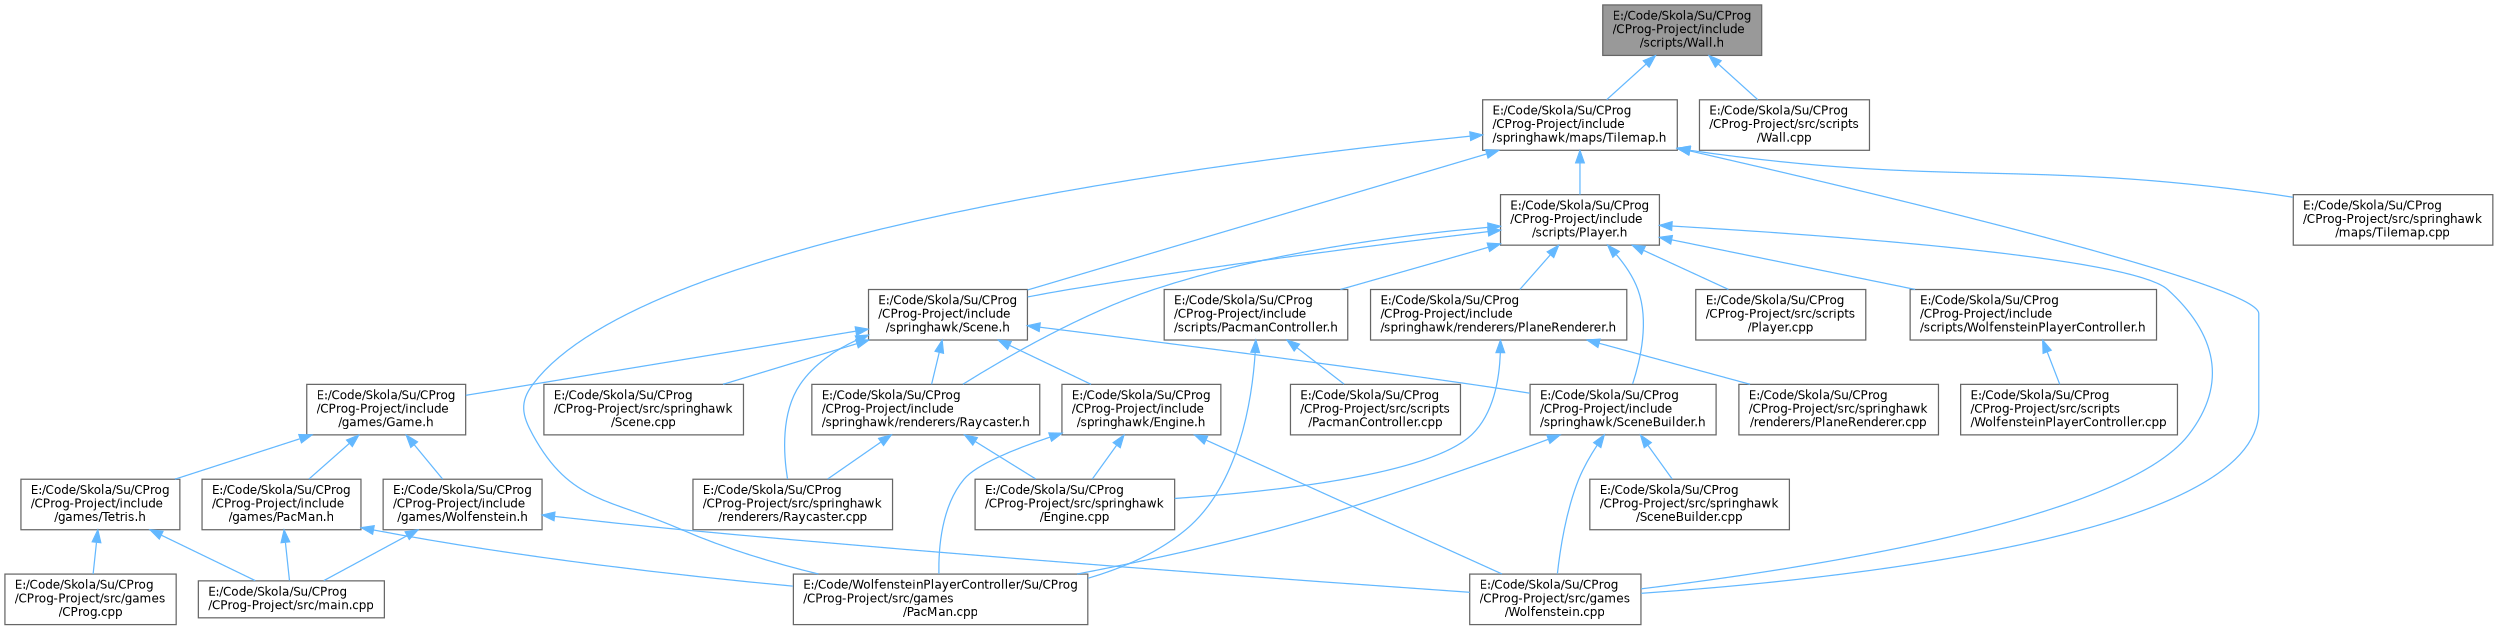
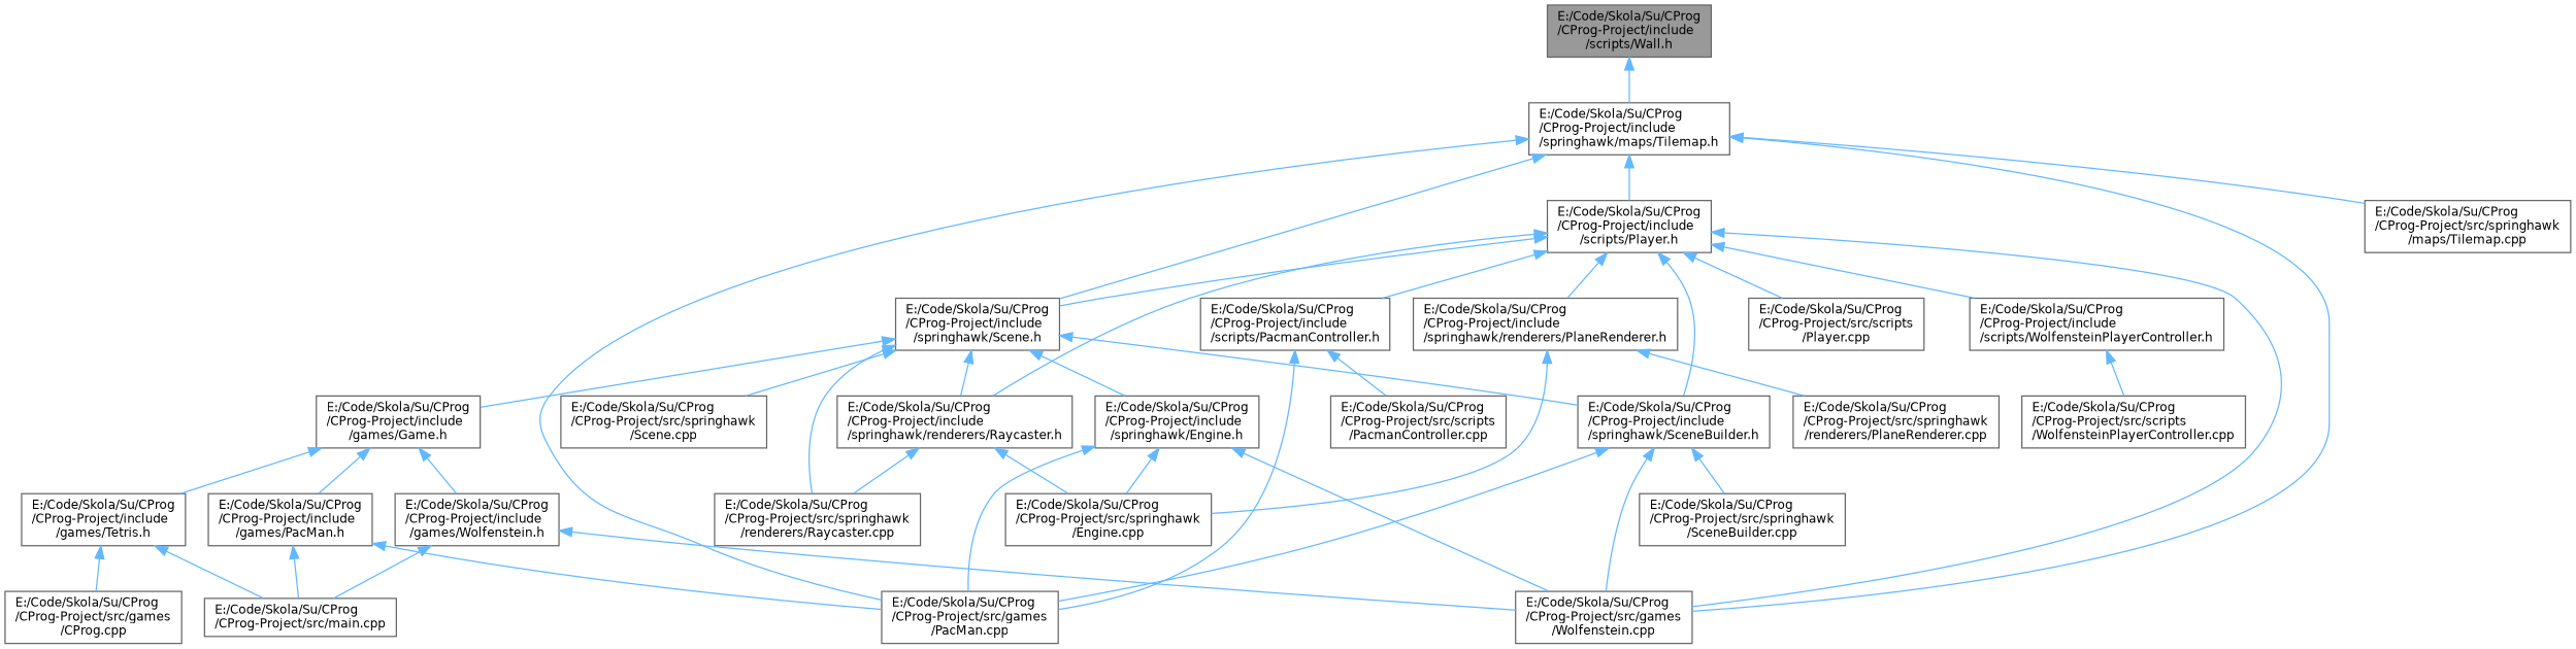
  digraph {
    node [color=grey40 fillcolor=white fontname=Helvetica fontsize=10 shape=box style=filled]
    edge [color=steelblue1 dir=back fontname=Helvetica fontsize=10 labelfontname=Helvetica labelfontsize=10 style=solid]
    n1 [color=gray40 fillcolor=grey60 fontcolor=black height=0.2 label="E:/Code/Skola/Su/CProg\l/CProg-Project/include\l/scripts/Wall.h" width=0.4]
    n2 [height=0.2 label="E:/Code/Skola/Su/CProg\l/CProg-Project/include\l/springhawk/maps/Tilemap.h" width=0.4]
-   n3 [height=0.2 label="E:/Code/Skola/Su/CProg\l/CProg-Project/src/scripts\l/Wall.cpp" width=0.4]
    n4 [height=0.2 label="E:/Code/Skola/Su/CProg\l/CProg-Project/include\l/scripts/Player.h" width=0.4]
-   n5 [height=0.2 label="E:/Code/WolfensteinPlayerController/Su/CProg\l/CProg-Project/src/games\l/PacMan.cpp" width=0.4]
+   n5 [height=0.2 label="E:/Code/Skola/Su/CProg\l/CProg-Project/src/games\l/PacMan.cpp" width=0.4]
    n6 [height=0.2 label="E:/Code/Skola/Su/CProg\l/CProg-Project/include\l/springhawk/Scene.h" width=0.4]
    n7 [height=0.2 label="E:/Code/Skola/Su/CProg\l/CProg-Project/src/games\l/Wolfenstein.cpp" width=0.4]
    n8 [height=0.2 label="E:/Code/Skola/Su/CProg\l/CProg-Project/src/springhawk\l/maps/Tilemap.cpp" width=0.4]
    n9 [height=0.2 label="E:/Code/Skola/Su/CProg\l/CProg-Project/include\l/scripts/PacmanController.h" width=0.4]
    n10 [height=0.2 label="E:/Code/Skola/Su/CProg\l/CProg-Project/include\l/scripts/WolfensteinPlayerController.h" width=0.4]
    n11 [height=0.2 label="E:/Code/Skola/Su/CProg\l/CProg-Project/include\l/springhawk/SceneBuilder.h" width=0.4]
    n12 [height=0.2 label="E:/Code/Skola/Su/CProg\l/CProg-Project/include\l/springhawk/renderers/Raycaster.h" width=0.4]
    n13 [height=0.2 label="E:/Code/Skola/Su/CProg\l/CProg-Project/include\l/springhawk/renderers/PlaneRenderer.h" width=0.4]
    n14 [height=0.2 label="E:/Code/Skola/Su/CProg\l/CProg-Project/src/scripts\l/Player.cpp" width=0.4]
    n15 [height=0.2 label="E:/Code/Skola/Su/CProg\l/CProg-Project/include\l/games/Game.h" width=0.4]
    n16 [height=0.2 label="E:/Code/Skola/Su/CProg\l/CProg-Project/include\l/springhawk/Engine.h" width=0.4]
    n17 [height=0.2 label="E:/Code/Skola/Su/CProg\l/CProg-Project/src/springhawk\l/renderers/Raycaster.cpp" width=0.4]
    n18 [height=0.2 label="E:/Code/Skola/Su/CProg\l/CProg-Project/src/springhawk\l/Scene.cpp" width=0.4]
    n19 [height=0.2 label="E:/Code/Skola/Su/CProg\l/CProg-Project/src/scripts\l/PacmanController.cpp" width=0.4]
    n20 [height=0.2 label="E:/Code/Skola/Su/CProg\l/CProg-Project/src/scripts\l/WolfensteinPlayerController.cpp" width=0.4]
    n21 [height=0.2 label="E:/Code/Skola/Su/CProg\l/CProg-Project/src/springhawk\l/SceneBuilder.cpp" width=0.4]
    n22 [height=0.2 label="E:/Code/Skola/Su/CProg\l/CProg-Project/src/springhawk\l/Engine.cpp" width=0.4]
    n23 [height=0.2 label="E:/Code/Skola/Su/CProg\l/CProg-Project/src/springhawk\l/renderers/PlaneRenderer.cpp" width=0.4]
    n24 [height=0.2 label="E:/Code/Skola/Su/CProg\l/CProg-Project/include\l/games/PacMan.h" width=0.4]
    n25 [height=0.2 label="E:/Code/Skola/Su/CProg\l/CProg-Project/include\l/games/Tetris.h" width=0.4]
    n26 [height=0.2 label="E:/Code/Skola/Su/CProg\l/CProg-Project/include\l/games/Wolfenstein.h" width=0.4]
    n27 [height=0.2 label="E:/Code/Skola/Su/CProg\l/CProg-Project/src/main.cpp" width=0.4]
    n28 [height=0.2 label="E:/Code/Skola/Su/CProg\l/CProg-Project/src/games\l/CProg.cpp" width=0.4]
    n1 -> n2
-   n1 -> n3
    n2 -> n4
    n2 -> n5
    n2 -> n6
    n2 -> n7
    n2 -> n8
    n4 -> n6
    n4 -> n7
    n4 -> n9
    n4 -> n10
    n4 -> n11
    n4 -> n12
    n4 -> n13
    n4 -> n14
    n6 -> n11
    n6 -> n12
    n6 -> n15
    n6 -> n16
    n6 -> n17
    n6 -> n18
    n9 -> n5
    n9 -> n19
    n10 -> n20
    n11 -> n5
    n11 -> n7
    n11 -> n21
    n12 -> n17
    n12 -> n22
    n13 -> n22
    n13 -> n23
    n15 -> n24
    n15 -> n25
    n15 -> n26
    n16 -> n5
    n16 -> n7
    n16 -> n22
    n24 -> n5
    n24 -> n27
    n25 -> n27
    n25 -> n28
    n26 -> n7
    n26 -> n27
  }
